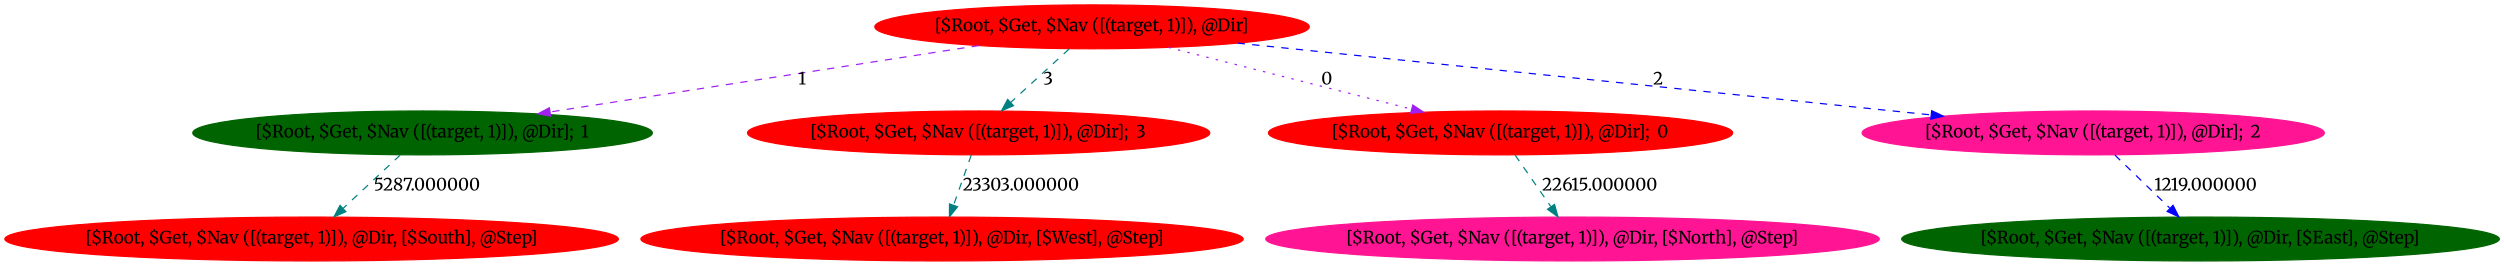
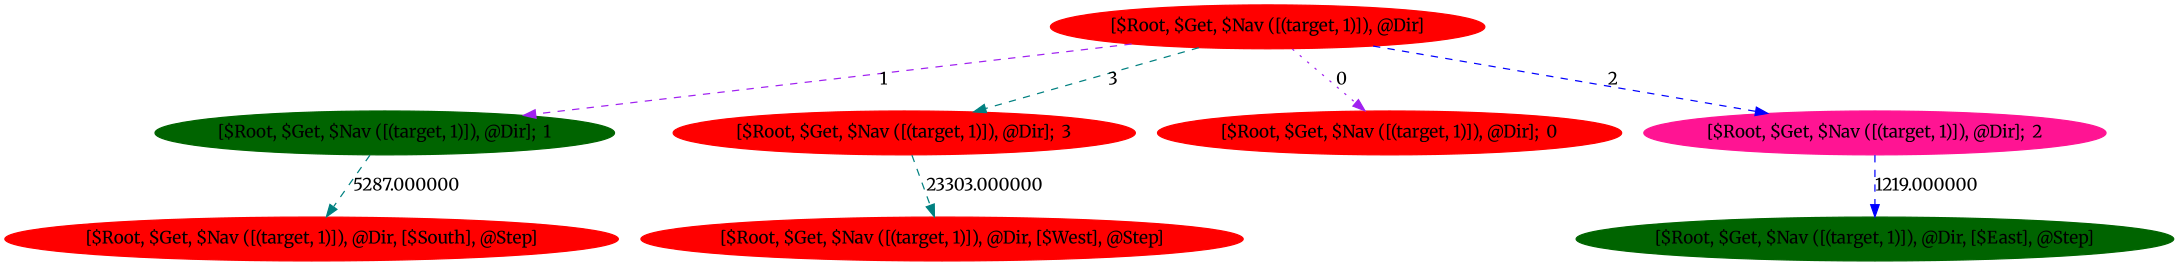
  digraph {
    fontname=Merriweather
    node [color=red style=filled fontname=Merriweather]
    edge [color=teal style=dashed fontname=Merriweather]
    n1 [label="[$Root, $Get, $Nav ([(target, 1)]), @Dir]"]
    n2 [color=darkgreen label="[$Root, $Get, $Nav ([(target, 1)]), @Dir];  1"]
    n3 [label="[$Root, $Get, $Nav ([(target, 1)]), @Dir];  3"]
    n4 [label="[$Root, $Get, $Nav ([(target, 1)]), @Dir];  0"]
    n5 [color=deeppink label="[$Root, $Get, $Nav ([(target, 1)]), @Dir];  2"]
    n6 [label="[$Root, $Get, $Nav ([(target, 1)]), @Dir, [$South], @Step]"]
    n7 [label="[$Root, $Get, $Nav ([(target, 1)]), @Dir, [$West], @Step]"]
-   n8 [color=deeppink label="[$Root, $Get, $Nav ([(target, 1)]), @Dir, [$North], @Step]"]
    n9 [color=darkgreen label="[$Root, $Get, $Nav ([(target, 1)]), @Dir, [$East], @Step]"]
    n1 -> n2 [color=purple label=1]
    n1 -> n3 [label=3]
    n1 -> n4 [color=purple label=0 style=dotted]
    n1 -> n5 [color=blue label=2]
    n2 -> n6 [label=5287.000000]
    n3 -> n7 [label=23303.000000]
-   n4 -> n8 [label=22615.000000]
    n5 -> n9 [color=blue label=1219.000000]
  }
